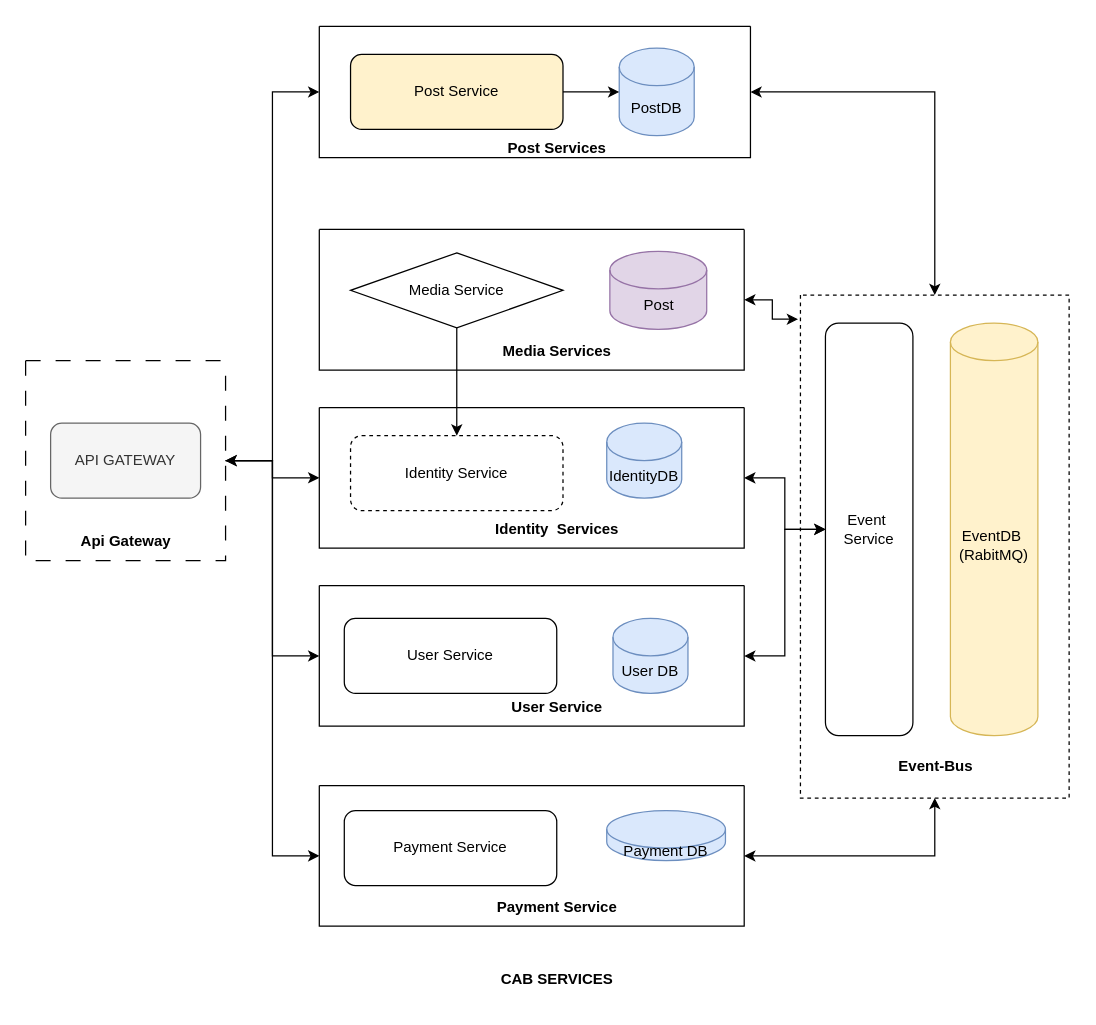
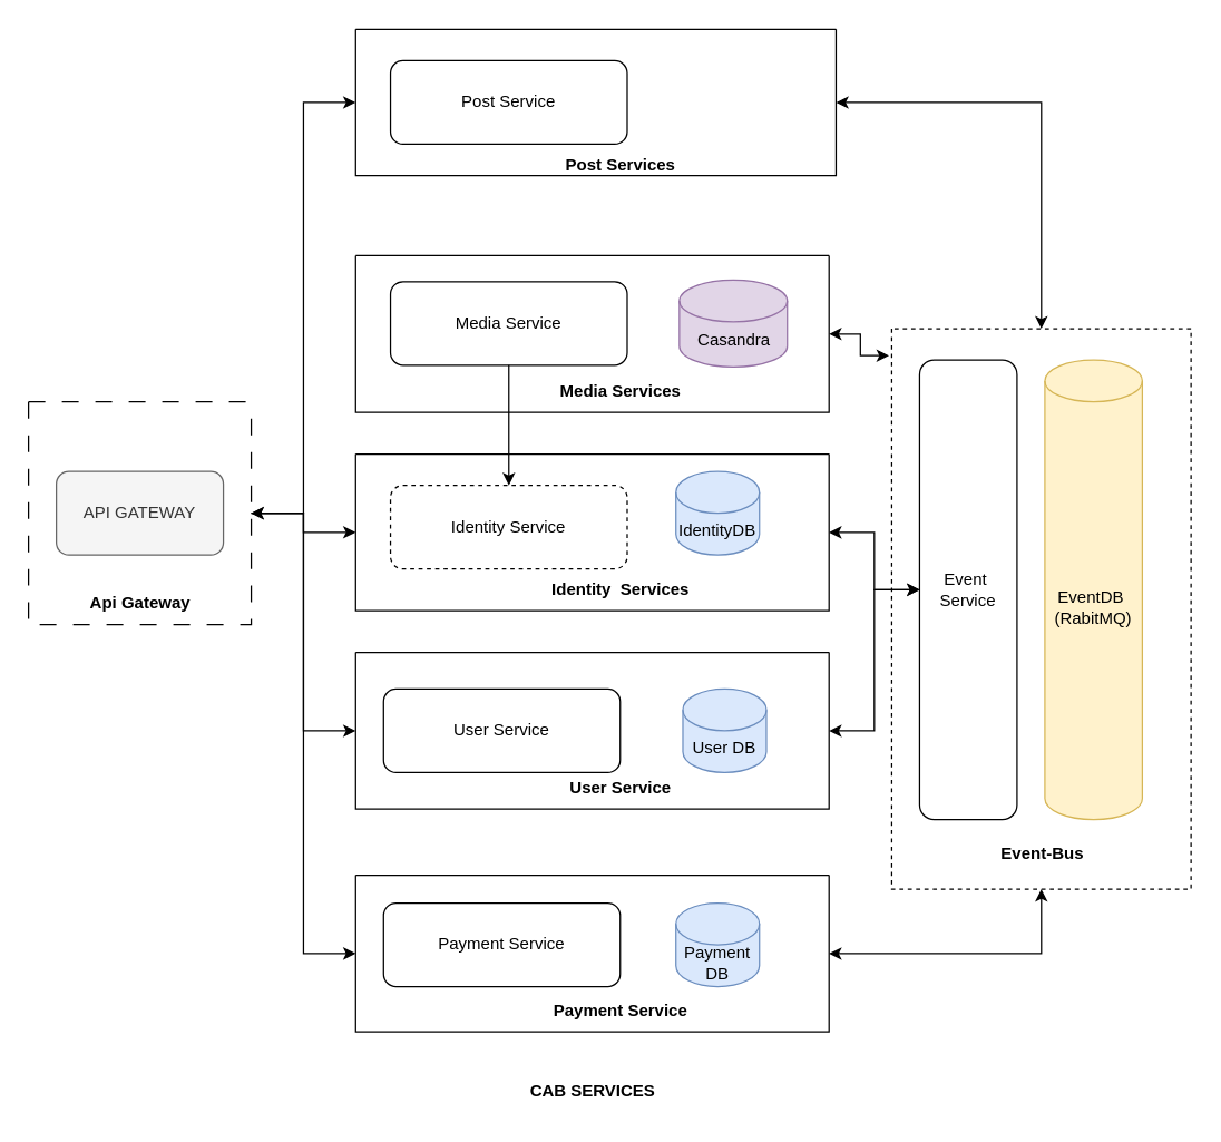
  <mxCell id="0" />
  <mxCell id="1" parent="0" />
  <mxCell id="2" value="" style="edgeStyle=orthogonalEdgeStyle;rounded=0;orthogonalLoop=1;jettySize=auto;html=1;entryX=0;entryY=0.5;entryDx=0;entryDy=0;startArrow=classic;startFill=1;" parent="1" source="6" target="26" edge="1"><mxGeometry relative="1" as="geometry" /></mxCell>
  <mxCell id="3" style="edgeStyle=orthogonalEdgeStyle;rounded=0;orthogonalLoop=1;jettySize=auto;html=1;entryX=0;entryY=0.5;entryDx=0;entryDy=0;startArrow=classic;startFill=1;" parent="1" source="6" target="14" edge="1"><mxGeometry relative="1" as="geometry" /></mxCell>
  <mxCell id="4" style="edgeStyle=orthogonalEdgeStyle;rounded=0;orthogonalLoop=1;jettySize=auto;html=1;entryX=0;entryY=0.5;entryDx=0;entryDy=0;" parent="1" source="6" target="29" edge="1"><mxGeometry relative="1" as="geometry" /></mxCell>
  <mxCell id="5" style="edgeStyle=orthogonalEdgeStyle;rounded=0;orthogonalLoop=1;jettySize=auto;html=1;entryX=0;entryY=0.5;entryDx=0;entryDy=0;" parent="1" source="6" target="34" edge="1"><mxGeometry relative="1" as="geometry" /></mxCell>
  <mxCell id="6" value="API GATEWAY" style="swimlane;startSize=0;fontColor=none;noLabel=1;dashed=1;dashPattern=12 12;" parent="1" vertex="1"><mxGeometry x="20" y="288" width="160" height="160" as="geometry" /></mxCell>
  <mxCell id="7" value="API GATEWAY" style="rounded=1;whiteSpace=wrap;html=1;fillColor=#f5f5f5;fontColor=#333333;strokeColor=#666666;" parent="6" vertex="1"><mxGeometry x="20" y="50" width="120" height="60" as="geometry" /></mxCell>
  <mxCell id="8" value="&lt;b&gt;Api Gateway&lt;br&gt;&lt;/b&gt;" style="text;html=1;align=center;verticalAlign=middle;resizable=0;points=[];autosize=1;strokeColor=none;fillColor=none;" parent="6" vertex="1"><mxGeometry x="35" y="130" width="90" height="30" as="geometry" /></mxCell>
  <mxCell id="9" value="Identity Service" style="rounded=1;whiteSpace=wrap;html=1;dashed=1;" parent="1" vertex="1"><mxGeometry x="280" y="348" width="170" height="60" as="geometry" /></mxCell>
  <mxCell id="10" value="IdentityDB" style="shape=cylinder3;whiteSpace=wrap;html=1;boundedLbl=1;backgroundOutline=1;size=15;fillColor=#dae8fc;strokeColor=#6c8ebf;" parent="1" vertex="1"><mxGeometry x="485" y="338" width="60" height="60" as="geometry" /></mxCell>
- <mxCell id="11" value="&lt;div&gt;EventDB&amp;nbsp;&lt;/div&gt;&lt;div&gt;(RabitMQ)&lt;/div&gt;" style="shape=cylinder3;whiteSpace=wrap;html=1;boundedLbl=1;backgroundOutline=1;size=15;fillColor=#fff2cc;strokeColor=#d6b656;" parent="1" vertex="1"><mxGeometry x="760" y="258" width="70" height="330" as="geometry" /></mxCell>
+ <mxCell id="11" value="&lt;div&gt;EventDB&amp;nbsp;&lt;/div&gt;&lt;div&gt;(RabitMQ)&lt;/div&gt;" style="shape=cylinder3;whiteSpace=wrap;html=1;boundedLbl=1;backgroundOutline=1;size=15;fillColor=#fff2cc;strokeColor=#d6b656;" parent="1" vertex="1"><mxGeometry x="750" y="258" width="70" height="330" as="geometry" /></mxCell>
  <mxCell id="12" value="Event&amp;nbsp; Service" style="rounded=1;whiteSpace=wrap;html=1;" parent="1" vertex="1"><mxGeometry x="660" y="258" width="70" height="330" as="geometry" /></mxCell>
  <mxCell id="13" style="rounded=0;orthogonalLoop=1;jettySize=auto;html=1;exitX=1;exitY=0.5;exitDx=0;exitDy=0;entryX=0.5;entryY=0;entryDx=0;entryDy=0;strokeColor=default;edgeStyle=orthogonalEdgeStyle;startArrow=classic;startFill=1;" parent="1" source="14" target="38" edge="1"><mxGeometry relative="1" as="geometry" /></mxCell>
  <mxCell id="14" value="Post" style="swimlane;startSize=0;rounded=1;shadow=0;fontColor=none;labelBackgroundColor=none;noLabel=1;" parent="1" vertex="1"><mxGeometry x="255" y="20.5" width="345" height="105" as="geometry" /></mxCell>
  <mxCell id="15" value="&lt;b&gt;Post Services&lt;br&gt;&lt;/b&gt;" style="text;html=1;align=center;verticalAlign=middle;resizable=0;points=[];autosize=1;strokeColor=none;fillColor=none;" parent="14" vertex="1"><mxGeometry x="140" y="82.5" width="100" height="30" as="geometry" /></mxCell>
- <mxCell id="16" value="Post Service" style="rounded=1;whiteSpace=wrap;html=1;fillColor=#fff2cc;" parent="14" vertex="1"><mxGeometry x="25" y="22.5" width="170" height="60" as="geometry" /></mxCell>
- <mxCell id="17" value="PostDB" style="shape=cylinder3;whiteSpace=wrap;html=1;boundedLbl=1;backgroundOutline=1;size=15;fillColor=#dae8fc;strokeColor=#6c8ebf;" parent="14" vertex="1"><mxGeometry x="240" y="17.5" width="60" height="70" as="geometry" /></mxCell>
- <mxCell id="18" value="" style="edgeStyle=orthogonalEdgeStyle;rounded=0;orthogonalLoop=1;jettySize=auto;html=1;" parent="14" source="16" target="17" edge="1"><mxGeometry relative="1" as="geometry" /></mxCell>
+ <mxCell id="16" value="Post Service" style="rounded=1;whiteSpace=wrap;html=1;" parent="14" vertex="1"><mxGeometry x="25" y="22.5" width="170" height="60" as="geometry" /></mxCell>
  <mxCell id="19" style="edgeStyle=orthogonalEdgeStyle;rounded=0;orthogonalLoop=1;jettySize=auto;html=1;entryX=-0.009;entryY=0.048;entryDx=0;entryDy=0;entryPerimeter=0;startArrow=classic;startFill=1;" parent="1" source="20" target="38" edge="1"><mxGeometry relative="1" as="geometry" /></mxCell>
  <mxCell id="20" value="Post" style="swimlane;startSize=0;rounded=1;shadow=0;fontColor=none;labelBackgroundColor=none;noLabel=1;" parent="1" vertex="1"><mxGeometry x="255" y="183" width="340" height="112.5" as="geometry" /></mxCell>
  <mxCell id="21" value="&lt;b&gt;Media Services&lt;br&gt;&lt;/b&gt;" style="text;html=1;align=center;verticalAlign=middle;resizable=0;points=[];autosize=1;strokeColor=none;fillColor=none;" parent="20" vertex="1"><mxGeometry x="135" y="82.5" width="110" height="30" as="geometry" /></mxCell>
- <mxCell id="22" value="Post" style="shape=cylinder3;whiteSpace=wrap;html=1;boundedLbl=1;backgroundOutline=1;size=15;fillColor=#e1d5e7;strokeColor=#9673a6;" parent="20" vertex="1"><mxGeometry x="232.5" y="17.5" width="77.5" height="62.5" as="geometry" /></mxCell>
- <mxCell id="23" value="Media Service" style="rhombus;whiteSpace=wrap;html=1;" parent="20" vertex="1"><mxGeometry x="25" y="18.75" width="170" height="60" as="geometry" /></mxCell>
+ <mxCell id="22" value="Casandra" style="shape=cylinder3;whiteSpace=wrap;html=1;boundedLbl=1;backgroundOutline=1;size=15;fillColor=#e1d5e7;strokeColor=#9673a6;" parent="20" vertex="1"><mxGeometry x="232.5" y="17.5" width="77.5" height="62.5" as="geometry" /></mxCell>
+ <mxCell id="23" value="Media Service" style="rounded=1;whiteSpace=wrap;html=1;" parent="20" vertex="1"><mxGeometry x="25" y="18.75" width="170" height="60" as="geometry" /></mxCell>
  <mxCell id="24" value="" style="edgeStyle=orthogonalEdgeStyle;rounded=0;orthogonalLoop=1;jettySize=auto;html=1;" parent="20" source="23" target="9" edge="1"><mxGeometry relative="1" as="geometry" /></mxCell>
  <mxCell id="25" value="" style="edgeStyle=orthogonalEdgeStyle;rounded=0;orthogonalLoop=1;jettySize=auto;html=1;startArrow=classic;startFill=1;" parent="1" source="26" target="12" edge="1"><mxGeometry relative="1" as="geometry" /></mxCell>
  <mxCell id="26" value="Post" style="swimlane;startSize=0;rounded=1;shadow=0;fontColor=none;labelBackgroundColor=none;noLabel=1;" parent="1" vertex="1"><mxGeometry x="255" y="325.5" width="340" height="112.5" as="geometry" /></mxCell>
  <mxCell id="27" value="&lt;b&gt;Identity&amp;nbsp; Services&lt;br&gt;&lt;/b&gt;" style="text;html=1;align=center;verticalAlign=middle;resizable=0;points=[];autosize=1;strokeColor=none;fillColor=none;" parent="26" vertex="1"><mxGeometry x="130" y="82.5" width="120" height="30" as="geometry" /></mxCell>
  <mxCell id="28" value="" style="edgeStyle=orthogonalEdgeStyle;rounded=0;orthogonalLoop=1;jettySize=auto;html=1;startArrow=classic;startFill=1;" parent="1" source="29" target="12" edge="1"><mxGeometry relative="1" as="geometry" /></mxCell>
  <mxCell id="29" value="Post" style="swimlane;startSize=0;rounded=1;shadow=0;fontColor=none;labelBackgroundColor=none;noLabel=1;" parent="1" vertex="1"><mxGeometry x="255" y="468" width="340" height="112.5" as="geometry" /></mxCell>
  <mxCell id="30" value="&lt;b&gt;User Service&lt;br&gt;&lt;/b&gt;" style="text;html=1;align=center;verticalAlign=middle;resizable=0;points=[];autosize=1;strokeColor=none;fillColor=none;" parent="29" vertex="1"><mxGeometry x="140" y="82.5" width="100" height="30" as="geometry" /></mxCell>
  <mxCell id="31" value="User Service" style="rounded=1;whiteSpace=wrap;html=1;" parent="29" vertex="1"><mxGeometry x="20" y="26.25" width="170" height="60" as="geometry" /></mxCell>
  <mxCell id="32" value="User DB" style="shape=cylinder3;whiteSpace=wrap;html=1;boundedLbl=1;backgroundOutline=1;size=15;fillColor=#dae8fc;strokeColor=#6c8ebf;" parent="29" vertex="1"><mxGeometry x="235" y="26.25" width="60" height="60" as="geometry" /></mxCell>
  <mxCell id="33" style="edgeStyle=orthogonalEdgeStyle;rounded=0;orthogonalLoop=1;jettySize=auto;html=1;entryX=0.5;entryY=1;entryDx=0;entryDy=0;startArrow=classic;startFill=1;" parent="1" source="34" target="38" edge="1"><mxGeometry relative="1" as="geometry" /></mxCell>
  <mxCell id="34" value="Post" style="swimlane;startSize=0;rounded=1;shadow=0;fontColor=none;labelBackgroundColor=none;noLabel=1;" parent="1" vertex="1"><mxGeometry x="255" y="628" width="340" height="112.5" as="geometry" /></mxCell>
  <mxCell id="35" value="&lt;b&gt;Payment Service&lt;br&gt;&lt;/b&gt;" style="text;html=1;align=center;verticalAlign=middle;resizable=0;points=[];autosize=1;strokeColor=none;fillColor=none;" parent="34" vertex="1"><mxGeometry x="130" y="82.5" width="120" height="30" as="geometry" /></mxCell>
  <mxCell id="36" value="Payment Service" style="rounded=1;whiteSpace=wrap;html=1;" parent="34" vertex="1"><mxGeometry x="20" y="20" width="170" height="60" as="geometry" /></mxCell>
- <mxCell id="37" value="Payment DB" style="shape=cylinder3;whiteSpace=wrap;html=1;boundedLbl=1;backgroundOutline=1;size=15;fillColor=#dae8fc;strokeColor=#6c8ebf;" parent="34" vertex="1"><mxGeometry x="230" y="20" width="95" height="40" as="geometry" /></mxCell>
+ <mxCell id="37" value="Payment DB" style="shape=cylinder3;whiteSpace=wrap;html=1;boundedLbl=1;backgroundOutline=1;size=15;fillColor=#dae8fc;strokeColor=#6c8ebf;" parent="34" vertex="1"><mxGeometry x="230" y="20" width="60" height="60" as="geometry" /></mxCell>
  <mxCell id="38" value="Post" style="swimlane;startSize=0;rounded=1;shadow=0;fontColor=none;labelBackgroundColor=none;noLabel=1;dashed=1;" parent="1" vertex="1"><mxGeometry x="640" y="235.5" width="215" height="402.5" as="geometry" /></mxCell>
  <mxCell id="39" value="&lt;b&gt;Event-Bus&lt;/b&gt;" style="text;html=1;align=center;verticalAlign=middle;resizable=0;points=[];autosize=1;strokeColor=none;fillColor=none;" parent="38" vertex="1"><mxGeometry x="67.5" y="362.5" width="80" height="30" as="geometry" /></mxCell>
- <mxCell id="40" value="&lt;b&gt;CAB SERVICES&lt;br&gt;&lt;/b&gt;" style="text;html=1;align=center;verticalAlign=middle;resizable=0;points=[];autosize=1;strokeColor=none;fillColor=none;" parent="1" vertex="1"><mxGeometry x="390" y="768" width="110" height="30" as="geometry" /></mxCell>
+ <mxCell id="40" value="&lt;b&gt;CAB SERVICES&lt;br&gt;&lt;/b&gt;" style="text;html=1;align=center;verticalAlign=middle;resizable=0;points=[];autosize=1;strokeColor=none;fillColor=none;" parent="1" vertex="1"><mxGeometry x="370" y="768" width="110" height="30" as="geometry" /></mxCell>
